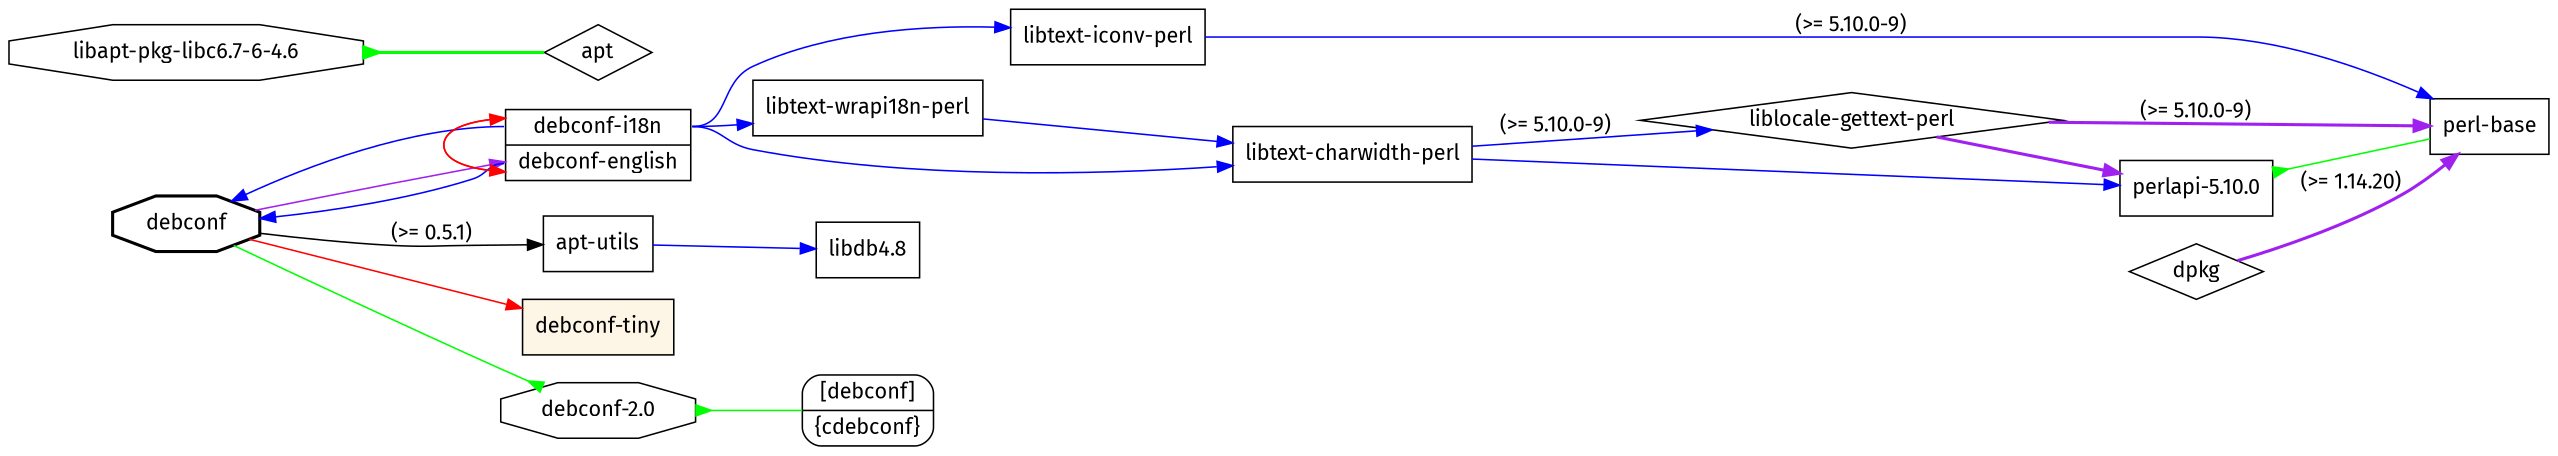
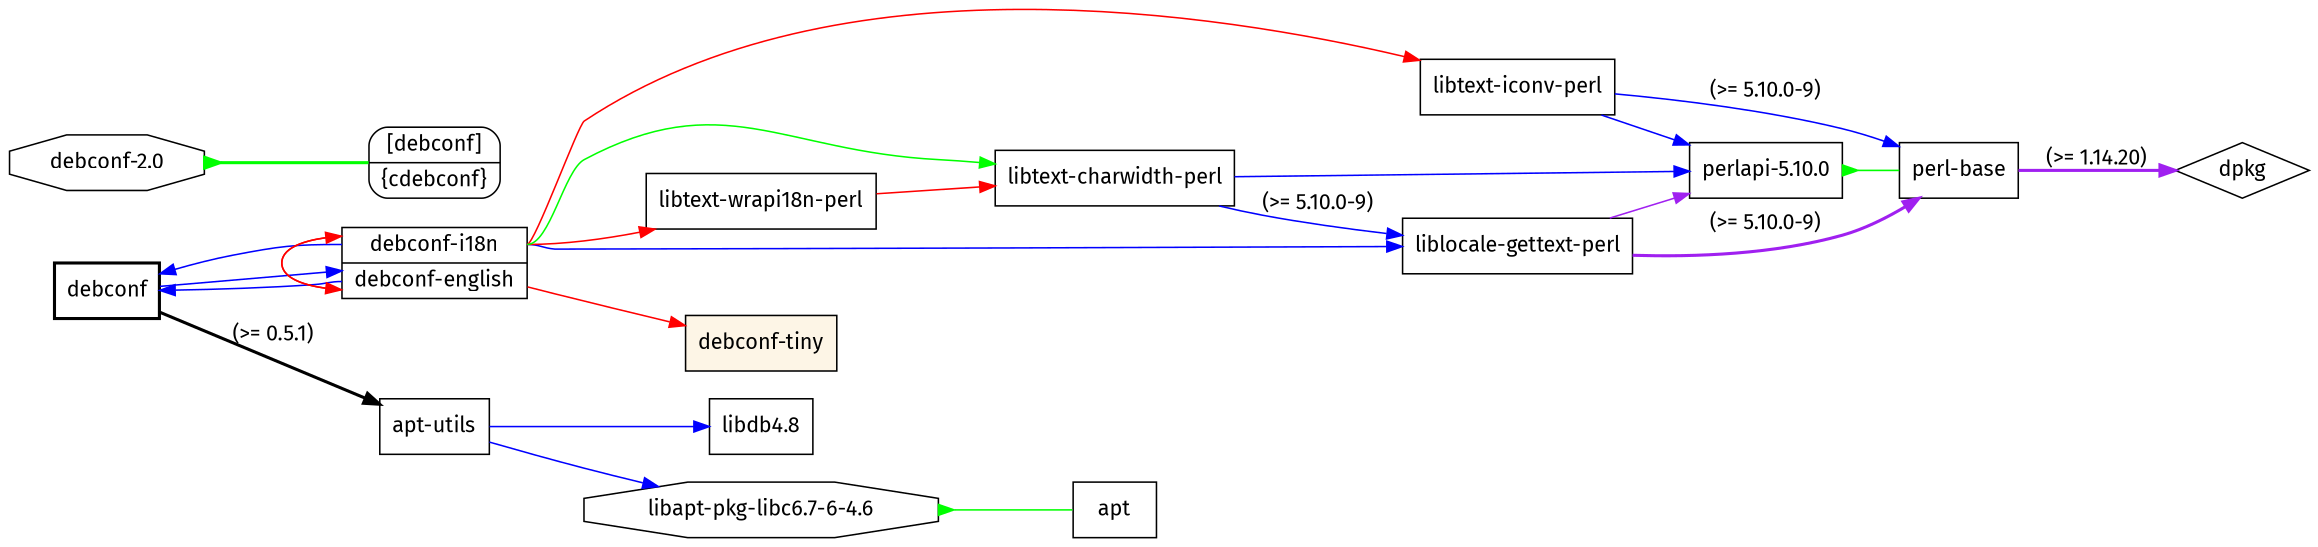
  digraph {
    fontname="Fira Sans"
    rankdir=LR
    node [fontname="Fira Sans" shape=box]
    edge [color=blue fontname="Fira Sans"]
-   debconf [shape=octagon style="setlinewidth(2)"]
+   debconf [style="setlinewidth(2)"]
    n2 [label="<debconf-i18n> debconf-i18n | <debconf-english> debconf-english" shape=record]
    "apt-utils"
    "debconf-tiny" [fillcolor=oldlace style=filled]
    "debconf-2.0" [shape=octagon]
-   "liblocale-gettext-perl" [shape=diamond]
+   "liblocale-gettext-perl"
    "libtext-iconv-perl"
    "libtext-wrapi18n-perl"
    "libtext-charwidth-perl"
    dpkg [shape=diamond]
    "perl-base"
    "libapt-pkg-libc6.7-6-4.6" [shape=octagon]
    n13 [label="libdb4.8"]
    n14 [label="<debconf> [debconf] | <cdebconf> \{cdebconf\}" shape=record style=rounded]
    "perlapi-5.10.0"
-   apt [shape=diamond]
-   debconf -> n2 [color=purple]
-   debconf -> "apt-utils" [label="(>= 0.5.1)" color=""]
-   debconf -> "debconf-tiny" [color=red]
-   debconf -> "debconf-2.0" [arrowhead=inv color=green]
+   apt
+   debconf -> n2
+   debconf -> "apt-utils" [label="(>= 0.5.1)" style=bold color=""]
+   n2 -> "debconf-tiny" [color=red]
    n2 -> debconf [tailport="debconf-i18n"]
    n2 -> debconf [tailport="debconf-english"]
    n2 -> n2 [color=red headport="debconf-english" tailport="debconf-i18n"]
    n2 -> n2 [color=red headport="debconf-i18n" tailport="debconf-english"]
-   n2 -> "libtext-iconv-perl" [tailport="debconf-i18n"]
-   n2 -> "libtext-wrapi18n-perl" [tailport="debconf-i18n"]
-   n2 -> "libtext-charwidth-perl" [tailport="debconf-i18n"]
+   n2 -> "liblocale-gettext-perl" [tailport="debconf-i18n"]
+   n2 -> "libtext-iconv-perl" [color=red tailport="debconf-i18n"]
+   n2 -> "libtext-wrapi18n-perl" [color=red tailport="debconf-i18n"]
+   n2 -> "libtext-charwidth-perl" [color=green tailport="debconf-i18n"]
+   "apt-utils" -> "libapt-pkg-libc6.7-6-4.6"
    "apt-utils" -> n13
-   "debconf-2.0" -> n14 [arrowtail=inv color=green dir=back]
+   "debconf-2.0" -> n14 [arrowtail=inv color=green dir=back style=bold]
    "liblocale-gettext-perl" -> "perl-base" [color=purple label="(>= 5.10.0-9)" style=bold]
-   "liblocale-gettext-perl" -> "perlapi-5.10.0" [color=purple style=bold]
+   "liblocale-gettext-perl" -> "perlapi-5.10.0" [color=purple style=solid]
    "libtext-iconv-perl" -> "perl-base" [label="(>= 5.10.0-9)"]
-   "libtext-wrapi18n-perl" -> "libtext-charwidth-perl"
+   "libtext-iconv-perl" -> "perlapi-5.10.0"
+   "libtext-wrapi18n-perl" -> "libtext-charwidth-perl" [color=red]
    "libtext-charwidth-perl" -> "liblocale-gettext-perl" [label="(>= 5.10.0-9)"]
    "libtext-charwidth-perl" -> "perlapi-5.10.0"
-   dpkg -> "perl-base" [color=purple label="(>= 1.14.20)" style=bold]
-   "libapt-pkg-libc6.7-6-4.6" -> apt [arrowtail=inv color=green dir=back style=bold]
+   "perl-base" -> dpkg [color=purple label="(>= 1.14.20)" style=bold]
+   "libapt-pkg-libc6.7-6-4.6" -> apt [arrowtail=inv color=green dir=back]
    "perlapi-5.10.0" -> "perl-base" [arrowtail=inv color=green dir=back]
  }
